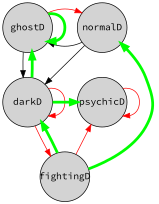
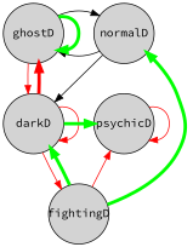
  digraph {
    fontname="Source Code Pro"
    node [fixedsize=true fontname="Source Code Pro" shape=circle style=filled]
    edge [color=green fontname="Source Code Pro"]
    normalD [height=1 width=1]
    ghostD [height=1 width=1]
    darkD [height=1 width=1]
    psychicD [height=1 width=1]
    fightingD [height=1 width=1]
    subgraph sub_1 {
      rank=same
      normalD
      ghostD
    }
    subgraph sub_2 {
      rank=same
      darkD
      psychicD
    }
    subgraph sub_3 {
      rank=same
      fightingD
    }
    normalD -> ghostD [color=black]
    normalD -> darkD [color=black]
-   ghostD -> normalD [color=red]
+   ghostD -> normalD [color=black]
    ghostD -> ghostD [penwidth=4]
-   ghostD -> darkD [color=black]
-   darkD -> ghostD [penwidth=4]
+   ghostD -> darkD [color=red]
+   darkD -> ghostD [color=red penwidth=4]
    darkD -> darkD [color=red]
    darkD -> psychicD [penwidth=4]
    darkD -> fightingD [color=red]
    psychicD -> psychicD [color=red]
    fightingD -> normalD [penwidth=4]
    fightingD -> darkD [penwidth=4]
    fightingD -> psychicD [color=red]
  }
